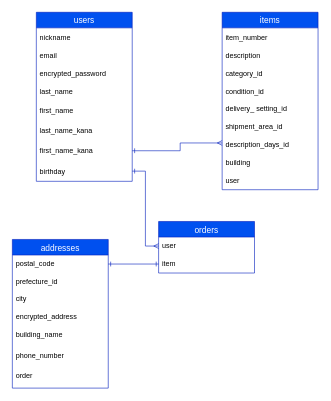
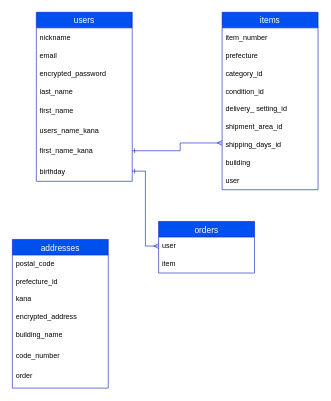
  <mxCell id="0" />
  <mxCell id="1" parent="0" />
  <mxCell id="2" value="items" style="swimlane;fontStyle=0;childLayout=stackLayout;horizontal=1;startSize=26;horizontalStack=0;resizeParent=1;resizeParentMax=0;resizeLast=0;collapsible=1;marginBottom=0;align=center;fontSize=14;strokeColor=#001DBC;fillColor=#0050ef;fontColor=#ffffff;" parent="1" vertex="1"><mxGeometry x="370" y="20" width="160" height="296" as="geometry"><mxRectangle x="120" y="40" width="50" height="26" as="alternateBounds" /></mxGeometry></mxCell>
  <mxCell id="3" value="item_number" style="text;strokeColor=none;fillColor=none;spacingLeft=4;spacingRight=4;overflow=hidden;rotatable=0;points=[[0,0.5],[1,0.5]];portConstraint=eastwest;fontSize=12;fontColor=#030303;align=left;verticalAlign=middle;" parent="2" vertex="1"><mxGeometry y="26" width="160" height="30" as="geometry" /></mxCell>
- <mxCell id="4" value="description" style="text;strokeColor=none;fillColor=none;spacingLeft=4;spacingRight=4;overflow=hidden;rotatable=0;points=[[0,0.5],[1,0.5]];portConstraint=eastwest;fontSize=12;fontColor=#030303;align=left;verticalAlign=middle;" parent="2" vertex="1"><mxGeometry y="56" width="160" height="30" as="geometry" /></mxCell>
+ <mxCell id="4" value="prefecture" style="text;strokeColor=none;fillColor=none;spacingLeft=4;spacingRight=4;overflow=hidden;rotatable=0;points=[[0,0.5],[1,0.5]];portConstraint=eastwest;fontSize=12;fontColor=#030303;align=left;verticalAlign=middle;" parent="2" vertex="1"><mxGeometry y="56" width="160" height="30" as="geometry" /></mxCell>
  <mxCell id="5" value="category_id" style="text;strokeColor=none;fillColor=none;spacingLeft=4;spacingRight=4;overflow=hidden;rotatable=0;points=[[0,0.5],[1,0.5]];portConstraint=eastwest;fontSize=12;fontColor=#030303;align=left;verticalAlign=middle;" parent="2" vertex="1"><mxGeometry y="86" width="160" height="30" as="geometry" /></mxCell>
  <mxCell id="6" value="condition_id" style="text;strokeColor=none;fillColor=none;spacingLeft=4;spacingRight=4;overflow=hidden;rotatable=0;points=[[0,0.5],[1,0.5]];portConstraint=eastwest;fontSize=12;fontColor=#030303;align=left;verticalAlign=middle;" parent="2" vertex="1"><mxGeometry y="116" width="160" height="30" as="geometry" /></mxCell>
  <mxCell id="7" value="delivery_ setting_id" style="text;strokeColor=none;fillColor=none;spacingLeft=4;spacingRight=4;overflow=hidden;rotatable=0;points=[[0,0.5],[1,0.5]];portConstraint=eastwest;fontSize=12;fontColor=#030303;align=left;verticalAlign=middle;" parent="2" vertex="1"><mxGeometry y="146" width="160" height="30" as="geometry" /></mxCell>
  <mxCell id="8" value="shipment_area_id" style="text;strokeColor=none;fillColor=none;spacingLeft=4;spacingRight=4;overflow=hidden;rotatable=0;points=[[0,0.5],[1,0.5]];portConstraint=eastwest;fontSize=12;fontColor=#030303;align=left;verticalAlign=middle;" parent="2" vertex="1"><mxGeometry y="176" width="160" height="30" as="geometry" /></mxCell>
- <mxCell id="9" value="description_days_id" style="text;strokeColor=none;fillColor=none;spacingLeft=4;spacingRight=4;overflow=hidden;rotatable=0;points=[[0,0.5],[1,0.5]];portConstraint=eastwest;fontSize=12;fontColor=#030303;align=left;verticalAlign=middle;" parent="2" vertex="1"><mxGeometry y="206" width="160" height="30" as="geometry" /></mxCell>
+ <mxCell id="9" value="shipping_days_id" style="text;strokeColor=none;fillColor=none;spacingLeft=4;spacingRight=4;overflow=hidden;rotatable=0;points=[[0,0.5],[1,0.5]];portConstraint=eastwest;fontSize=12;fontColor=#030303;align=left;verticalAlign=middle;" parent="2" vertex="1"><mxGeometry y="206" width="160" height="30" as="geometry" /></mxCell>
  <mxCell id="10" value="building" style="text;strokeColor=none;fillColor=none;spacingLeft=4;spacingRight=4;overflow=hidden;rotatable=0;points=[[0,0.5],[1,0.5]];portConstraint=eastwest;fontSize=12;fontColor=#030303;align=left;verticalAlign=middle;" parent="2" vertex="1"><mxGeometry y="236" width="160" height="30" as="geometry" /></mxCell>
  <mxCell id="11" value="user" style="text;strokeColor=none;fillColor=none;spacingLeft=4;spacingRight=4;overflow=hidden;rotatable=0;points=[[0,0.5],[1,0.5]];portConstraint=eastwest;fontSize=12;fontColor=#030303;align=left;verticalAlign=middle;" parent="2" vertex="1"><mxGeometry y="266" width="160" height="30" as="geometry" /></mxCell>
  <mxCell id="12" value="users" style="swimlane;fontStyle=0;childLayout=stackLayout;horizontal=1;startSize=26;horizontalStack=0;resizeParent=1;resizeParentMax=0;resizeLast=0;collapsible=1;marginBottom=0;align=center;fontSize=14;strokeColor=#001DBC;fillColor=#0050ef;fontColor=#ffffff;" parent="1" vertex="1"><mxGeometry x="60" y="20" width="160" height="282" as="geometry"><mxRectangle x="120" y="40" width="50" height="26" as="alternateBounds" /></mxGeometry></mxCell>
  <mxCell id="13" value="nickname" style="text;strokeColor=none;spacingLeft=4;spacingRight=4;overflow=hidden;rotatable=0;points=[[0,0.5],[1,0.5]];portConstraint=eastwest;fontSize=12;fontColor=#000000;align=left;verticalAlign=middle;" parent="12" vertex="1"><mxGeometry y="26" width="160" height="30" as="geometry" /></mxCell>
  <mxCell id="14" value="email" style="text;strokeColor=none;fillColor=none;spacingLeft=4;spacingRight=4;overflow=hidden;rotatable=0;points=[[0,0.5],[1,0.5]];portConstraint=eastwest;fontSize=12;fontColor=#030303;align=left;verticalAlign=middle;" parent="12" vertex="1"><mxGeometry y="56" width="160" height="30" as="geometry" /></mxCell>
  <mxCell id="15" value="encrypted_password" style="text;strokeColor=none;fillColor=none;spacingLeft=4;spacingRight=4;overflow=hidden;rotatable=0;points=[[0,0.5],[1,0.5]];portConstraint=eastwest;fontSize=12;fontColor=#030303;align=left;verticalAlign=middle;" parent="12" vertex="1"><mxGeometry y="86" width="160" height="30" as="geometry" /></mxCell>
  <mxCell id="16" value="last_name" style="text;strokeColor=none;fillColor=none;spacingLeft=4;spacingRight=4;overflow=hidden;rotatable=0;points=[[0,0.5],[1,0.5]];portConstraint=eastwest;fontSize=12;fontColor=#030303;align=left;verticalAlign=middle;" parent="12" vertex="1"><mxGeometry y="116" width="160" height="30" as="geometry" /></mxCell>
  <mxCell id="17" value="first_name" style="text;strokeColor=none;fillColor=none;spacingLeft=4;spacingRight=4;overflow=hidden;rotatable=0;points=[[0,0.5],[1,0.5]];portConstraint=eastwest;fontSize=12;fontColor=#030303;align=left;verticalAlign=middle;" parent="12" vertex="1"><mxGeometry y="146" width="160" height="34" as="geometry" /></mxCell>
- <mxCell id="18" value="last_name_kana" style="text;strokeColor=none;fillColor=none;spacingLeft=4;spacingRight=4;overflow=hidden;rotatable=0;points=[[0,0.5],[1,0.5]];portConstraint=eastwest;fontSize=12;fontColor=#030303;align=left;verticalAlign=middle;" parent="12" vertex="1"><mxGeometry y="180" width="160" height="34" as="geometry" /></mxCell>
+ <mxCell id="18" value="users_name_kana" style="text;strokeColor=none;fillColor=none;spacingLeft=4;spacingRight=4;overflow=hidden;rotatable=0;points=[[0,0.5],[1,0.5]];portConstraint=eastwest;fontSize=12;fontColor=#030303;align=left;verticalAlign=middle;" parent="12" vertex="1"><mxGeometry y="180" width="160" height="34" as="geometry" /></mxCell>
  <mxCell id="19" value="first_name_kana" style="text;strokeColor=none;fillColor=none;spacingLeft=4;spacingRight=4;overflow=hidden;rotatable=0;points=[[0,0.5],[1,0.5]];portConstraint=eastwest;fontSize=12;fontColor=#030303;align=left;verticalAlign=middle;" parent="12" vertex="1"><mxGeometry y="214" width="160" height="34" as="geometry" /></mxCell>
  <mxCell id="20" value="birthday" style="text;strokeColor=none;fillColor=none;spacingLeft=4;spacingRight=4;overflow=hidden;rotatable=0;points=[[0,0.5],[1,0.5]];portConstraint=eastwest;fontSize=12;fontColor=#030303;align=left;verticalAlign=middle;" parent="12" vertex="1"><mxGeometry y="248" width="160" height="34" as="geometry" /></mxCell>
  <mxCell id="21" value="orders" style="swimlane;fontStyle=0;childLayout=stackLayout;horizontal=1;startSize=26;horizontalStack=0;resizeParent=1;resizeParentMax=0;resizeLast=0;collapsible=1;marginBottom=0;align=center;fontSize=14;strokeColor=#001DBC;fillColor=#0050ef;fontColor=#ffffff;" parent="1" vertex="1"><mxGeometry x="264" y="369" width="160" height="86" as="geometry"><mxRectangle x="120" y="40" width="50" height="26" as="alternateBounds" /></mxGeometry></mxCell>
  <mxCell id="22" value="user" style="text;strokeColor=none;spacingLeft=4;spacingRight=4;overflow=hidden;rotatable=0;points=[[0,0.5],[1,0.5]];portConstraint=eastwest;fontSize=12;fontColor=#000000;" parent="21" vertex="1"><mxGeometry y="26" width="160" height="30" as="geometry" /></mxCell>
  <mxCell id="23" value="item" style="text;strokeColor=none;fillColor=none;spacingLeft=4;spacingRight=4;overflow=hidden;rotatable=0;points=[[0,0.5],[1,0.5]];portConstraint=eastwest;fontSize=12;fontColor=#030303;" parent="21" vertex="1"><mxGeometry y="56" width="160" height="30" as="geometry" /></mxCell>
  <mxCell id="24" value="addresses" style="swimlane;fontStyle=0;childLayout=stackLayout;horizontal=1;startSize=26;horizontalStack=0;resizeParent=1;resizeParentMax=0;resizeLast=0;collapsible=1;marginBottom=0;align=center;fontSize=14;strokeColor=#001DBC;fillColor=#0050ef;fontColor=#ffffff;" parent="1" vertex="1"><mxGeometry x="20" y="399" width="160" height="248" as="geometry"><mxRectangle x="120" y="40" width="50" height="26" as="alternateBounds" /></mxGeometry></mxCell>
  <mxCell id="25" value="postal_code" style="text;strokeColor=none;spacingLeft=4;spacingRight=4;overflow=hidden;rotatable=0;points=[[0,0.5],[1,0.5]];portConstraint=eastwest;fontSize=12;fontColor=#000000;" parent="24" vertex="1"><mxGeometry y="26" width="160" height="30" as="geometry" /></mxCell>
  <mxCell id="26" value="prefecture_id&#10;" style="text;strokeColor=none;fillColor=none;spacingLeft=4;spacingRight=4;overflow=hidden;rotatable=0;points=[[0,0.5],[1,0.5]];portConstraint=eastwest;fontSize=12;fontColor=#030303;" parent="24" vertex="1"><mxGeometry y="56" width="160" height="30" as="geometry" /></mxCell>
- <mxCell id="27" value="city" style="text;strokeColor=none;fillColor=none;spacingLeft=4;spacingRight=4;overflow=hidden;rotatable=0;points=[[0,0.5],[1,0.5]];portConstraint=eastwest;fontSize=12;fontColor=#030303;" parent="24" vertex="1"><mxGeometry y="86" width="160" height="30" as="geometry" /></mxCell>
+ <mxCell id="27" value="kana" style="text;strokeColor=none;fillColor=none;spacingLeft=4;spacingRight=4;overflow=hidden;rotatable=0;points=[[0,0.5],[1,0.5]];portConstraint=eastwest;fontSize=12;fontColor=#030303;" parent="24" vertex="1"><mxGeometry y="86" width="160" height="30" as="geometry" /></mxCell>
  <mxCell id="28" value="encrypted_address" style="text;strokeColor=none;fillColor=none;spacingLeft=4;spacingRight=4;overflow=hidden;rotatable=0;points=[[0,0.5],[1,0.5]];portConstraint=eastwest;fontSize=12;fontColor=#030303;" parent="24" vertex="1"><mxGeometry y="116" width="160" height="30" as="geometry" /></mxCell>
  <mxCell id="29" value="building_name" style="text;strokeColor=none;fillColor=none;spacingLeft=4;spacingRight=4;overflow=hidden;rotatable=0;points=[[0,0.5],[1,0.5]];portConstraint=eastwest;fontSize=12;fontColor=#030303;" parent="24" vertex="1"><mxGeometry y="146" width="160" height="34" as="geometry" /></mxCell>
- <mxCell id="30" value="phone_number" style="text;strokeColor=none;fillColor=none;spacingLeft=4;spacingRight=4;overflow=hidden;rotatable=0;points=[[0,0.5],[1,0.5]];portConstraint=eastwest;fontSize=12;fontColor=#030303;" parent="24" vertex="1"><mxGeometry y="180" width="160" height="34" as="geometry" /></mxCell>
+ <mxCell id="30" value="code_number" style="text;strokeColor=none;fillColor=none;spacingLeft=4;spacingRight=4;overflow=hidden;rotatable=0;points=[[0,0.5],[1,0.5]];portConstraint=eastwest;fontSize=12;fontColor=#030303;" parent="24" vertex="1"><mxGeometry y="180" width="160" height="34" as="geometry" /></mxCell>
  <mxCell id="31" value="order" style="text;strokeColor=none;fillColor=none;spacingLeft=4;spacingRight=4;overflow=hidden;rotatable=0;points=[[0,0.5],[1,0.5]];portConstraint=eastwest;fontSize=12;fontColor=#030303;" parent="24" vertex="1"><mxGeometry y="214" width="160" height="34" as="geometry" /></mxCell>
  <mxCell id="32" style="edgeStyle=orthogonalEdgeStyle;rounded=0;orthogonalLoop=1;jettySize=auto;html=1;fontColor=#F0F0F0;fillColor=#0050ef;strokeColor=#001DBC;startArrow=ERone;startFill=0;endArrow=ERmany;endFill=0;" parent="1" edge="1"><mxGeometry relative="1" as="geometry"><mxPoint x="220" y="251" as="sourcePoint" /><mxPoint x="370" y="238" as="targetPoint" /><Array as="points"><mxPoint x="300" y="251" /><mxPoint x="300" y="238" /></Array></mxGeometry></mxCell>
  <mxCell id="33" style="edgeStyle=orthogonalEdgeStyle;rounded=0;orthogonalLoop=1;jettySize=auto;html=1;exitX=1;exitY=0.5;exitDx=0;exitDy=0;startArrow=ERone;startFill=0;endArrow=ERmany;endFill=0;fontColor=#F0F0F0;fillColor=#0050ef;strokeColor=#001DBC;entryX=0;entryY=0.5;entryDx=0;entryDy=0;" parent="1" source="20" target="22" edge="1"><mxGeometry relative="1" as="geometry"><mxPoint x="264" y="439" as="targetPoint" /><Array as="points"><mxPoint x="242" y="285" /><mxPoint x="242" y="410" /></Array></mxGeometry></mxCell>
- <mxCell id="34" style="edgeStyle=orthogonalEdgeStyle;rounded=0;orthogonalLoop=1;jettySize=auto;html=1;exitX=1;exitY=0.5;exitDx=0;exitDy=0;entryX=0;entryY=0.5;entryDx=0;entryDy=0;fillColor=#0050ef;strokeColor=#001DBC;startArrow=ERone;startFill=0;endArrow=ERone;endFill=0;" parent="1" source="25" target="23" edge="1"><mxGeometry relative="1" as="geometry" /></mxCell>
